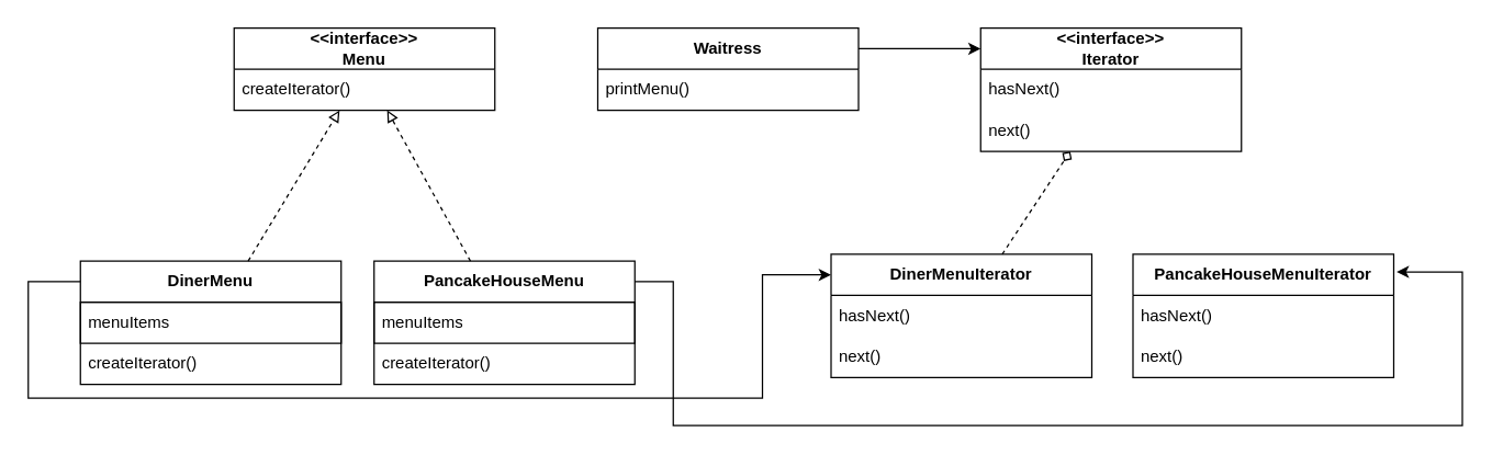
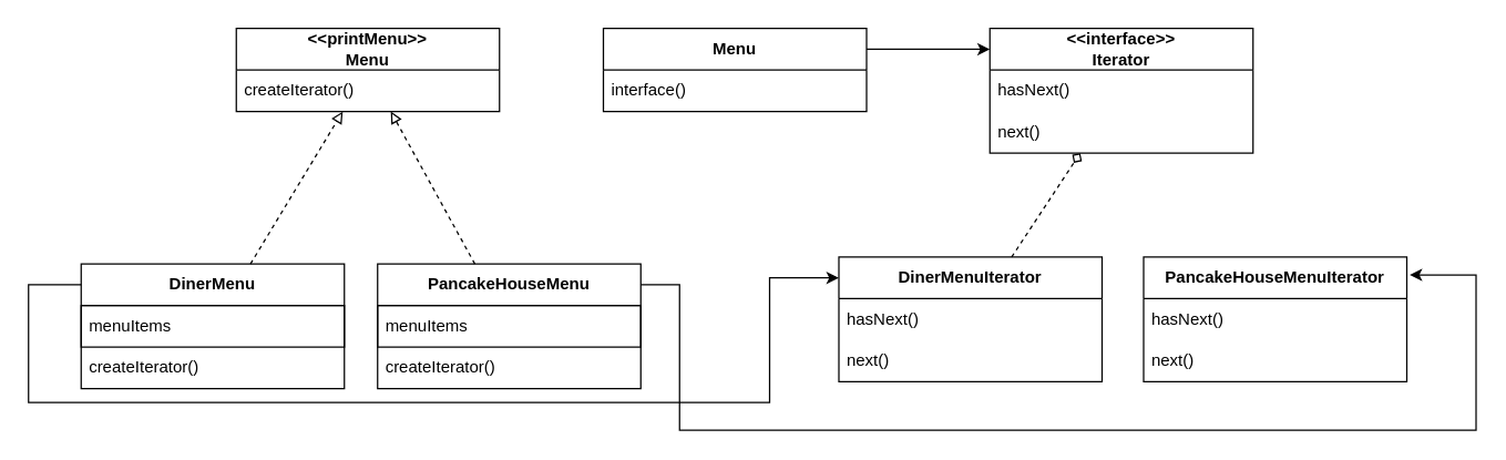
  <mxCell id="0" />
  <mxCell id="1" parent="0" />
  <mxCell id="2" value="&amp;lt;&amp;lt;interface&amp;gt;&amp;gt;&lt;br&gt;Iterator" style="swimlane;fontStyle=1;childLayout=stackLayout;horizontal=1;startSize=30;horizontalStack=0;resizeParent=1;resizeParentMax=0;resizeLast=0;collapsible=1;marginBottom=0;whiteSpace=wrap;html=1;" parent="1" vertex="1"><mxGeometry x="714" y="20" width="190" height="90" as="geometry" /></mxCell>
  <mxCell id="3" value="hasNext()" style="text;strokeColor=none;fillColor=none;align=left;verticalAlign=middle;spacingLeft=4;spacingRight=4;overflow=hidden;points=[[0,0.5],[1,0.5]];portConstraint=eastwest;rotatable=0;whiteSpace=wrap;html=1;" parent="2" vertex="1"><mxGeometry y="30" width="190" height="30" as="geometry" /></mxCell>
  <mxCell id="4" value="next()" style="text;strokeColor=none;fillColor=none;align=left;verticalAlign=middle;spacingLeft=4;spacingRight=4;overflow=hidden;points=[[0,0.5],[1,0.5]];portConstraint=eastwest;rotatable=0;whiteSpace=wrap;html=1;" parent="2" vertex="1"><mxGeometry y="60" width="190" height="30" as="geometry" /></mxCell>
  <mxCell id="5" value="DinerMenuIterator" style="swimlane;fontStyle=1;childLayout=stackLayout;horizontal=1;startSize=30;horizontalStack=0;resizeParent=1;resizeParentMax=0;resizeLast=0;collapsible=1;marginBottom=0;whiteSpace=wrap;html=1;" parent="1" vertex="1"><mxGeometry x="605" y="185" width="190" height="90" as="geometry" /></mxCell>
  <mxCell id="6" value="hasNext()" style="text;strokeColor=none;fillColor=none;align=left;verticalAlign=middle;spacingLeft=4;spacingRight=4;overflow=hidden;points=[[0,0.5],[1,0.5]];portConstraint=eastwest;rotatable=0;whiteSpace=wrap;html=1;" parent="5" vertex="1"><mxGeometry y="30" width="190" height="30" as="geometry" /></mxCell>
  <mxCell id="7" value="next()" style="text;strokeColor=none;fillColor=none;align=left;verticalAlign=middle;spacingLeft=4;spacingRight=4;overflow=hidden;points=[[0,0.5],[1,0.5]];portConstraint=eastwest;rotatable=0;whiteSpace=wrap;html=1;" parent="5" vertex="1"><mxGeometry y="60" width="190" height="30" as="geometry" /></mxCell>
  <mxCell id="8" value="PancakeHouseMenuIterator" style="swimlane;fontStyle=1;childLayout=stackLayout;horizontal=1;startSize=30;horizontalStack=0;resizeParent=1;resizeParentMax=0;resizeLast=0;collapsible=1;marginBottom=0;whiteSpace=wrap;html=1;" parent="1" vertex="1"><mxGeometry x="825" y="185" width="190" height="90" as="geometry" /></mxCell>
  <mxCell id="9" value="hasNext()" style="text;strokeColor=none;fillColor=none;align=left;verticalAlign=middle;spacingLeft=4;spacingRight=4;overflow=hidden;points=[[0,0.5],[1,0.5]];portConstraint=eastwest;rotatable=0;whiteSpace=wrap;html=1;" parent="8" vertex="1"><mxGeometry y="30" width="190" height="30" as="geometry" /></mxCell>
  <mxCell id="10" value="next()" style="text;strokeColor=none;fillColor=none;align=left;verticalAlign=middle;spacingLeft=4;spacingRight=4;overflow=hidden;points=[[0,0.5],[1,0.5]];portConstraint=eastwest;rotatable=0;whiteSpace=wrap;html=1;" parent="8" vertex="1"><mxGeometry y="60" width="190" height="30" as="geometry" /></mxCell>
  <mxCell id="11" value="" style="endArrow=diamond;html=1;rounded=0;dashed=1;endFill=0;" parent="1" source="5" target="2" edge="1"><mxGeometry width="50" height="50" relative="1" as="geometry"><mxPoint x="635" y="150" as="sourcePoint" /><mxPoint x="685" y="100" as="targetPoint" /></mxGeometry></mxCell>
- <mxCell id="12" value="Waitress" style="swimlane;fontStyle=1;childLayout=stackLayout;horizontal=1;startSize=30;horizontalStack=0;resizeParent=1;resizeParentMax=0;resizeLast=0;collapsible=1;marginBottom=0;whiteSpace=wrap;html=1;" parent="1" vertex="1"><mxGeometry x="435" y="20" width="190" height="60" as="geometry" /></mxCell>
- <mxCell id="13" value="printMenu()" style="text;strokeColor=none;fillColor=none;align=left;verticalAlign=middle;spacingLeft=4;spacingRight=4;overflow=hidden;points=[[0,0.5],[1,0.5]];portConstraint=eastwest;rotatable=0;whiteSpace=wrap;html=1;" parent="12" vertex="1"><mxGeometry y="30" width="190" height="30" as="geometry" /></mxCell>
+ <mxCell id="12" value="Menu" style="swimlane;fontStyle=1;childLayout=stackLayout;horizontal=1;startSize=30;horizontalStack=0;resizeParent=1;resizeParentMax=0;resizeLast=0;collapsible=1;marginBottom=0;whiteSpace=wrap;html=1;" parent="1" vertex="1"><mxGeometry x="435" y="20" width="190" height="60" as="geometry" /></mxCell>
+ <mxCell id="13" value="interface()" style="text;strokeColor=none;fillColor=none;align=left;verticalAlign=middle;spacingLeft=4;spacingRight=4;overflow=hidden;points=[[0,0.5],[1,0.5]];portConstraint=eastwest;rotatable=0;whiteSpace=wrap;html=1;" parent="12" vertex="1"><mxGeometry y="30" width="190" height="30" as="geometry" /></mxCell>
  <mxCell id="14" value="" style="endArrow=classic;html=1;rounded=0;exitX=1;exitY=0.25;exitDx=0;exitDy=0;entryX=0;entryY=0.167;entryDx=0;entryDy=0;entryPerimeter=0;" parent="1" source="12" target="2" edge="1"><mxGeometry width="50" height="50" relative="1" as="geometry"><mxPoint x="465" y="170" as="sourcePoint" /><mxPoint x="515" y="120" as="targetPoint" /></mxGeometry></mxCell>
  <mxCell id="15" value="DinerMenu" style="swimlane;fontStyle=1;childLayout=stackLayout;horizontal=1;startSize=30;horizontalStack=0;resizeParent=1;resizeParentMax=0;resizeLast=0;collapsible=1;marginBottom=0;whiteSpace=wrap;html=1;" parent="1" vertex="1"><mxGeometry x="58" y="190" width="190" height="90" as="geometry" /></mxCell>
  <mxCell id="16" value="menuItems" style="text;strokeColor=default;fillColor=none;align=left;verticalAlign=middle;spacingLeft=4;spacingRight=4;overflow=hidden;points=[[0,0.5],[1,0.5]];portConstraint=eastwest;rotatable=0;whiteSpace=wrap;html=1;" parent="15" vertex="1"><mxGeometry y="30" width="190" height="30" as="geometry" /></mxCell>
  <mxCell id="17" value="createIterator()" style="text;strokeColor=none;fillColor=none;align=left;verticalAlign=middle;spacingLeft=4;spacingRight=4;overflow=hidden;points=[[0,0.5],[1,0.5]];portConstraint=eastwest;rotatable=0;whiteSpace=wrap;html=1;" parent="15" vertex="1"><mxGeometry y="60" width="190" height="30" as="geometry" /></mxCell>
  <mxCell id="18" value="PancakeHouseMenu" style="swimlane;fontStyle=1;childLayout=stackLayout;horizontal=1;startSize=30;horizontalStack=0;resizeParent=1;resizeParentMax=0;resizeLast=0;collapsible=1;marginBottom=0;whiteSpace=wrap;html=1;" parent="1" vertex="1"><mxGeometry x="272" y="190" width="190" height="90" as="geometry" /></mxCell>
  <mxCell id="19" value="menuItems" style="text;strokeColor=default;fillColor=none;align=left;verticalAlign=middle;spacingLeft=4;spacingRight=4;overflow=hidden;points=[[0,0.5],[1,0.5]];portConstraint=eastwest;rotatable=0;whiteSpace=wrap;html=1;" parent="18" vertex="1"><mxGeometry y="30" width="190" height="30" as="geometry" /></mxCell>
  <mxCell id="20" value="createIterator()" style="text;strokeColor=none;fillColor=none;align=left;verticalAlign=middle;spacingLeft=4;spacingRight=4;overflow=hidden;points=[[0,0.5],[1,0.5]];portConstraint=eastwest;rotatable=0;whiteSpace=wrap;html=1;" parent="18" vertex="1"><mxGeometry y="60" width="190" height="30" as="geometry" /></mxCell>
  <mxCell id="21" value="" style="endArrow=classic;html=1;rounded=0;exitX=0;exitY=0.167;exitDx=0;exitDy=0;exitPerimeter=0;entryX=0;entryY=0.167;entryDx=0;entryDy=0;entryPerimeter=0;" parent="1" source="15" target="5" edge="1"><mxGeometry width="50" height="50" relative="1" as="geometry"><mxPoint x="-25" y="130" as="sourcePoint" /><mxPoint x="25" y="80" as="targetPoint" /><Array as="points"><mxPoint x="20" y="205" /><mxPoint x="20" y="290" /><mxPoint x="555" y="290" /><mxPoint x="555" y="200" /></Array></mxGeometry></mxCell>
  <mxCell id="22" value="" style="endArrow=classic;html=1;rounded=0;entryX=1.011;entryY=0.144;entryDx=0;entryDy=0;entryPerimeter=0;exitX=1;exitY=0.167;exitDx=0;exitDy=0;exitPerimeter=0;" parent="1" source="18" target="8" edge="1"><mxGeometry width="50" height="50" relative="1" as="geometry"><mxPoint x="500" y="180" as="sourcePoint" /><mxPoint x="615" y="210.03" as="targetPoint" /><Array as="points"><mxPoint x="490" y="205" /><mxPoint x="490" y="310" /><mxPoint x="1065" y="310" /><mxPoint x="1065" y="198" /></Array></mxGeometry></mxCell>
- <mxCell id="23" value="&amp;lt;&amp;lt;interface&amp;gt;&amp;gt;&lt;br&gt;Menu" style="swimlane;fontStyle=1;childLayout=stackLayout;horizontal=1;startSize=30;horizontalStack=0;resizeParent=1;resizeParentMax=0;resizeLast=0;collapsible=1;marginBottom=0;whiteSpace=wrap;html=1;" parent="1" vertex="1"><mxGeometry x="170" y="20" width="190" height="60" as="geometry" /></mxCell>
+ <mxCell id="23" value="&amp;lt;&amp;lt;printMenu&amp;gt;&amp;gt;&lt;br&gt;Menu" style="swimlane;fontStyle=1;childLayout=stackLayout;horizontal=1;startSize=30;horizontalStack=0;resizeParent=1;resizeParentMax=0;resizeLast=0;collapsible=1;marginBottom=0;whiteSpace=wrap;html=1;" parent="1" vertex="1"><mxGeometry x="170" y="20" width="190" height="60" as="geometry" /></mxCell>
  <mxCell id="24" value="createIterator()" style="text;strokeColor=none;fillColor=none;align=left;verticalAlign=middle;spacingLeft=4;spacingRight=4;overflow=hidden;points=[[0,0.5],[1,0.5]];portConstraint=eastwest;rotatable=0;whiteSpace=wrap;html=1;" parent="23" vertex="1"><mxGeometry y="30" width="190" height="30" as="geometry" /></mxCell>
  <mxCell id="25" value="" style="endArrow=block;html=1;rounded=0;dashed=1;endFill=0;" parent="1" source="18" target="23" edge="1"><mxGeometry width="50" height="50" relative="1" as="geometry"><mxPoint x="739.727" y="195" as="sourcePoint" /><mxPoint x="789.273" y="120" as="targetPoint" /></mxGeometry></mxCell>
  <mxCell id="26" value="" style="endArrow=block;html=1;rounded=0;dashed=1;endFill=0;" parent="1" source="15" target="23" edge="1"><mxGeometry width="50" height="50" relative="1" as="geometry"><mxPoint x="350.676" y="200" as="sourcePoint" /><mxPoint x="291.216" y="90" as="targetPoint" /></mxGeometry></mxCell>
